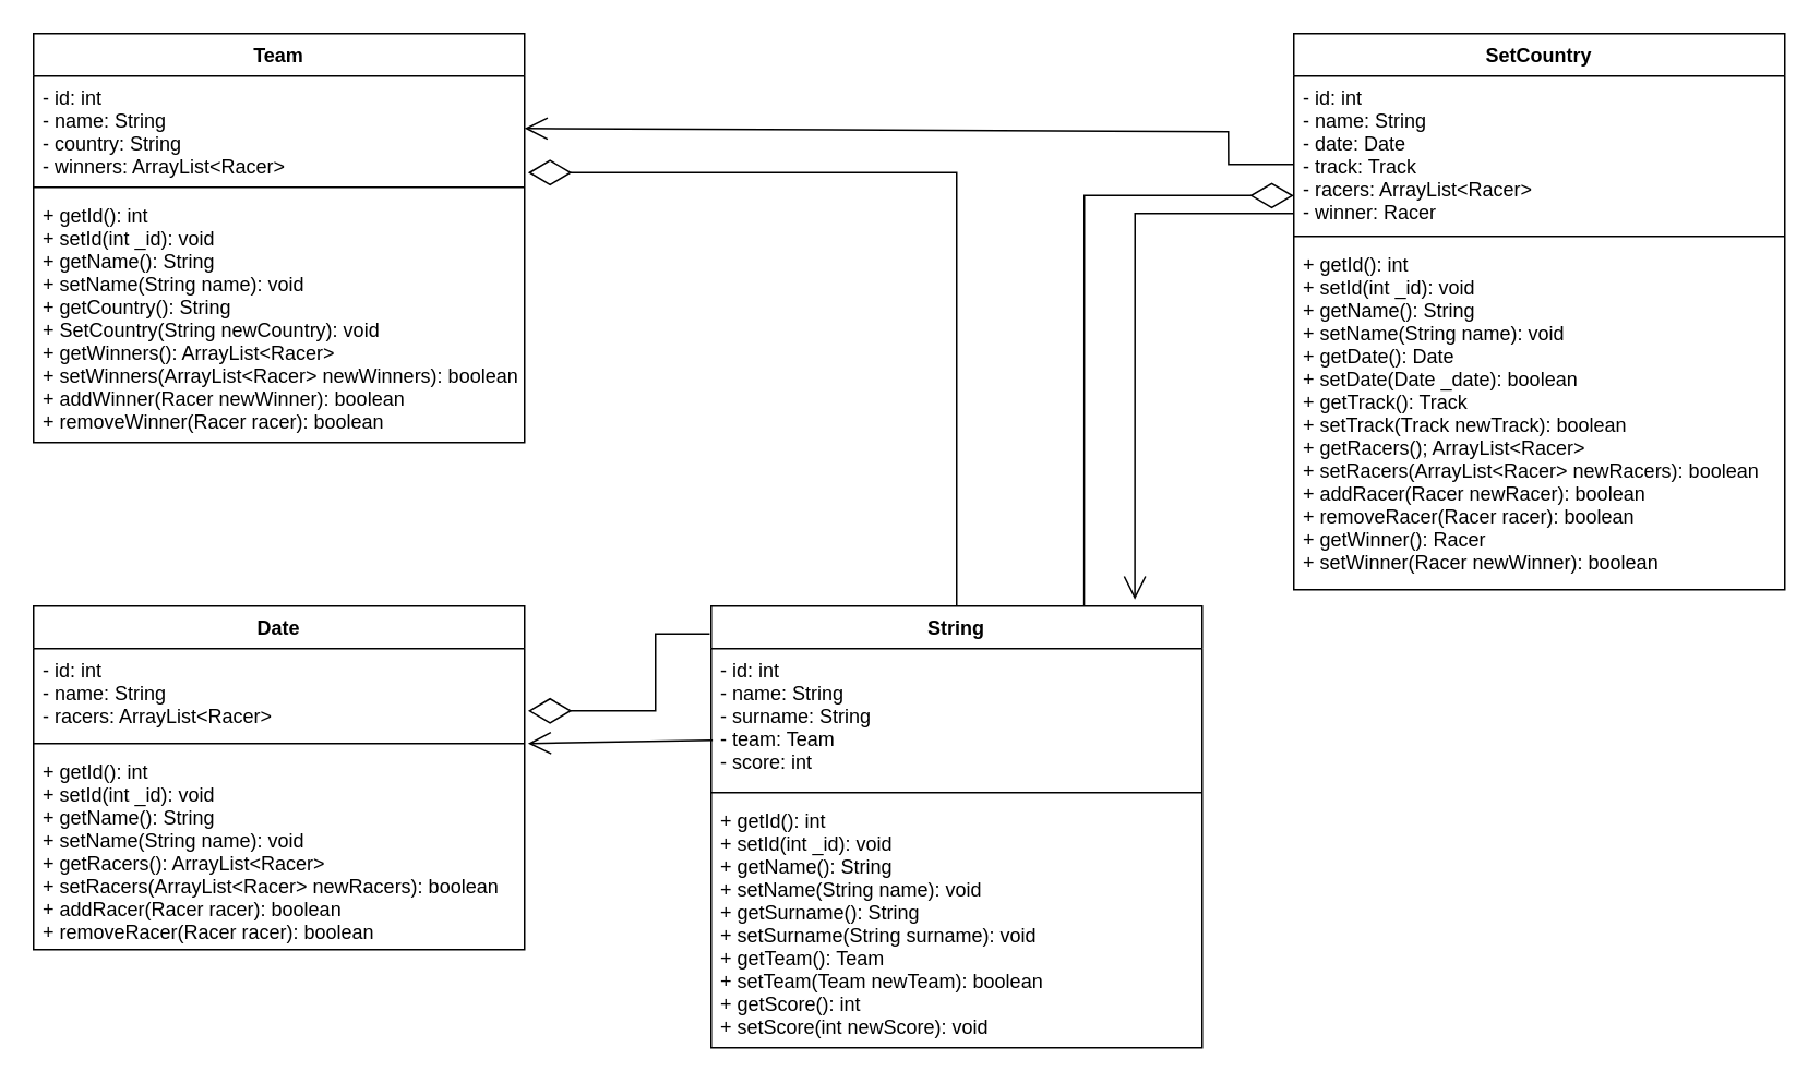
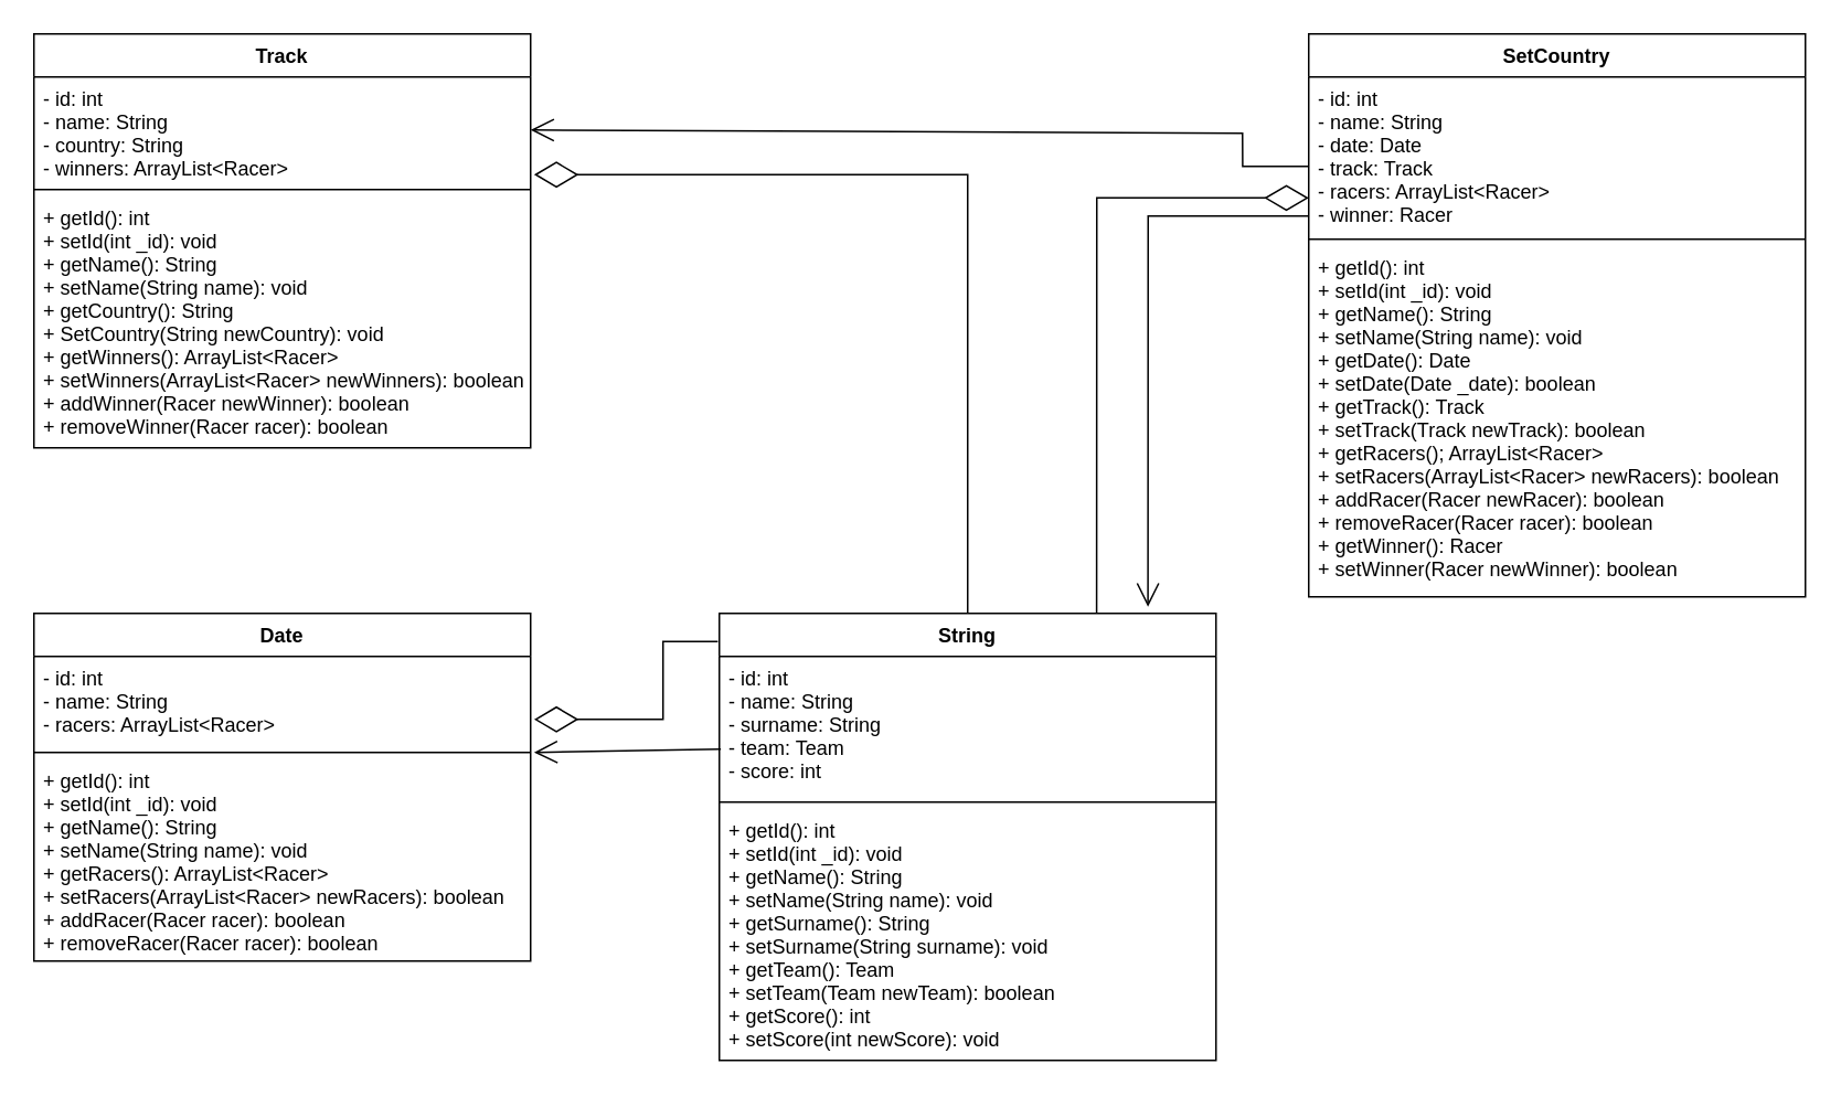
  <mxCell id="0" />
  <mxCell id="1" parent="0" />
  <mxCell id="2" value="Date" style="swimlane;fontStyle=1;align=center;verticalAlign=top;childLayout=stackLayout;horizontal=1;startSize=26;horizontalStack=0;resizeParent=1;resizeParentMax=0;resizeLast=0;collapsible=1;marginBottom=0;" parent="1" vertex="1"><mxGeometry y="370" width="300" height="210" as="geometry" x="20"><mxRectangle x="140" y="130" width="100" height="26" as="alternateBounds" /></mxGeometry></mxCell>
  <mxCell id="3" value="- id: int&#10;- name: String&#10;- racers: ArrayList&lt;Racer&gt;" style="text;strokeColor=none;fillColor=none;align=left;verticalAlign=top;spacingLeft=4;spacingRight=4;overflow=hidden;rotatable=0;points=[[0,0.5],[1,0.5]];portConstraint=eastwest;" parent="2" vertex="1"><mxGeometry y="26" width="300" height="54" as="geometry" /></mxCell>
  <mxCell id="4" value="" style="line;strokeWidth=1;fillColor=none;align=left;verticalAlign=middle;spacingTop=-1;spacingLeft=3;spacingRight=3;rotatable=0;labelPosition=right;points=[];portConstraint=eastwest;" parent="2" vertex="1"><mxGeometry y="80" width="300" height="8" as="geometry" /></mxCell>
  <mxCell id="5" value="+ getId(): int&#10;+ setId(int _id): void&#10;+ getName(): String&#10;+ setName(String name): void&#10;+ getRacers(): ArrayList&lt;Racer&gt;&#10;+ setRacers(ArrayList&lt;Racer&gt; newRacers): boolean&#10;+ addRacer(Racer racer): boolean&#10;+ removeRacer(Racer racer): boolean" style="text;strokeColor=none;fillColor=none;align=left;verticalAlign=top;spacingLeft=4;spacingRight=4;overflow=hidden;rotatable=0;points=[[0,0.5],[1,0.5]];portConstraint=eastwest;" parent="2" vertex="1"><mxGeometry y="88" width="300" height="122" as="geometry" /></mxCell>
  <mxCell id="6" value="String" style="swimlane;fontStyle=1;align=center;verticalAlign=top;childLayout=stackLayout;horizontal=1;startSize=26;horizontalStack=0;resizeParent=1;resizeParentMax=0;resizeLast=0;collapsible=1;marginBottom=0;" parent="1" vertex="1"><mxGeometry x="434" y="370" width="300" height="270" as="geometry"><mxRectangle x="140" y="130" width="100" height="26" as="alternateBounds" /></mxGeometry></mxCell>
  <mxCell id="7" value="- id: int&#10;- name: String&#10;- surname: String&#10;- team: Team&#10;- score: int" style="text;strokeColor=none;fillColor=none;align=left;verticalAlign=top;spacingLeft=4;spacingRight=4;overflow=hidden;rotatable=0;points=[[0,0.5],[1,0.5]];portConstraint=eastwest;" parent="6" vertex="1"><mxGeometry y="26" width="300" height="84" as="geometry" /></mxCell>
  <mxCell id="8" value="" style="line;strokeWidth=1;fillColor=none;align=left;verticalAlign=middle;spacingTop=-1;spacingLeft=3;spacingRight=3;rotatable=0;labelPosition=right;points=[];portConstraint=eastwest;" parent="6" vertex="1"><mxGeometry y="110" width="300" height="8" as="geometry" /></mxCell>
  <mxCell id="9" value="+ getId(): int&#10;+ setId(int _id): void&#10;+ getName(): String&#10;+ setName(String name): void&#10;+ getSurname(): String&#10;+ setSurname(String surname): void&#10;+ getTeam(): Team&#10;+ setTeam(Team newTeam): boolean&#10;+ getScore(): int&#10;+ setScore(int newScore): void" style="text;strokeColor=none;fillColor=none;align=left;verticalAlign=top;spacingLeft=4;spacingRight=4;overflow=hidden;rotatable=0;points=[[0,0.5],[1,0.5]];portConstraint=eastwest;" parent="6" vertex="1"><mxGeometry y="118" width="300" height="152" as="geometry" /></mxCell>
- <mxCell id="10" value="Team" style="swimlane;fontStyle=1;align=center;verticalAlign=top;childLayout=stackLayout;horizontal=1;startSize=26;horizontalStack=0;resizeParent=1;resizeParentMax=0;resizeLast=0;collapsible=1;marginBottom=0;" parent="1" vertex="1"><mxGeometry y="20" width="300" height="250" as="geometry" x="20"><mxRectangle x="140" y="130" width="100" height="26" as="alternateBounds" /></mxGeometry></mxCell>
+ <mxCell id="10" value="Track" style="swimlane;fontStyle=1;align=center;verticalAlign=top;childLayout=stackLayout;horizontal=1;startSize=26;horizontalStack=0;resizeParent=1;resizeParentMax=0;resizeLast=0;collapsible=1;marginBottom=0;" parent="1" vertex="1"><mxGeometry y="20" width="300" height="250" as="geometry" x="20"><mxRectangle x="140" y="130" width="100" height="26" as="alternateBounds" /></mxGeometry></mxCell>
  <mxCell id="11" value="- id: int&#10;- name: String&#10;- country: String&#10;- winners: ArrayList&lt;Racer&gt;" style="text;strokeColor=none;fillColor=none;align=left;verticalAlign=top;spacingLeft=4;spacingRight=4;overflow=hidden;rotatable=0;points=[[0,0.5],[1,0.5]];portConstraint=eastwest;" parent="10" vertex="1"><mxGeometry y="26" width="300" height="64" as="geometry" /></mxCell>
  <mxCell id="12" value="" style="line;strokeWidth=1;fillColor=none;align=left;verticalAlign=middle;spacingTop=-1;spacingLeft=3;spacingRight=3;rotatable=0;labelPosition=right;points=[];portConstraint=eastwest;" parent="10" vertex="1"><mxGeometry y="90" width="300" height="8" as="geometry" /></mxCell>
  <mxCell id="13" value="+ getId(): int&#10;+ setId(int _id): void&#10;+ getName(): String&#10;+ setName(String name): void&#10;+ getCountry(): String&#10;+ SetCountry(String newCountry): void&#10;+ getWinners(): ArrayList&lt;Racer&gt;&#10;+ setWinners(ArrayList&lt;Racer&gt; newWinners): boolean&#10;+ addWinner(Racer newWinner): boolean&#10;+ removeWinner(Racer racer): boolean" style="text;strokeColor=none;fillColor=none;align=left;verticalAlign=top;spacingLeft=4;spacingRight=4;overflow=hidden;rotatable=0;points=[[0,0.5],[1,0.5]];portConstraint=eastwest;" parent="10" vertex="1"><mxGeometry y="98" width="300" height="152" as="geometry" /></mxCell>
  <mxCell id="14" value="SetCountry" style="swimlane;fontStyle=1;align=center;verticalAlign=top;childLayout=stackLayout;horizontal=1;startSize=26;horizontalStack=0;resizeParent=1;resizeParentMax=0;resizeLast=0;collapsible=1;marginBottom=0;" parent="1" vertex="1"><mxGeometry x="790" y="20" width="300" height="340" as="geometry"><mxRectangle x="140" y="130" width="100" height="26" as="alternateBounds" /></mxGeometry></mxCell>
  <mxCell id="15" value="- id: int&#10;- name: String&#10;- date: Date&#10;- track: Track&#10;- racers: ArrayList&lt;Racer&gt;&#10;- winner: Racer" style="text;strokeColor=none;fillColor=none;align=left;verticalAlign=top;spacingLeft=4;spacingRight=4;overflow=hidden;rotatable=0;points=[[0,0.5],[1,0.5]];portConstraint=eastwest;" parent="14" vertex="1"><mxGeometry y="26" width="300" height="94" as="geometry" /></mxCell>
  <mxCell id="16" value="" style="line;strokeWidth=1;fillColor=none;align=left;verticalAlign=middle;spacingTop=-1;spacingLeft=3;spacingRight=3;rotatable=0;labelPosition=right;points=[];portConstraint=eastwest;" parent="14" vertex="1"><mxGeometry y="120" width="300" height="8" as="geometry" /></mxCell>
  <mxCell id="17" value="+ getId(): int&#10;+ setId(int _id): void&#10;+ getName(): String&#10;+ setName(String name): void&#10;+ getDate(): Date&#10;+ setDate(Date _date): boolean&#10;+ getTrack(): Track&#10;+ setTrack(Track newTrack): boolean&#10;+ getRacers(); ArrayList&lt;Racer&gt;&#10;+ setRacers(ArrayList&lt;Racer&gt; newRacers): boolean&#10;+ addRacer(Racer newRacer): boolean&#10;+ removeRacer(Racer racer): boolean&#10;+ getWinner(): Racer&#10;+ setWinner(Racer newWinner): boolean" style="text;strokeColor=none;fillColor=none;align=left;verticalAlign=top;spacingLeft=4;spacingRight=4;overflow=hidden;rotatable=0;points=[[0,0.5],[1,0.5]];portConstraint=eastwest;" parent="14" vertex="1"><mxGeometry y="128" width="300" height="212" as="geometry" /></mxCell>
  <mxCell id="18" value="" style="endArrow=open;endFill=1;endSize=12;html=1;exitX=0.003;exitY=0.667;exitDx=0;exitDy=0;exitPerimeter=0;entryX=1.007;entryY=1.074;entryDx=0;entryDy=0;entryPerimeter=0;" parent="1" source="7" target="3" edge="1"><mxGeometry width="160" relative="1" as="geometry"><mxPoint x="403.5" y="470" as="sourcePoint" /><mxPoint x="360" y="410" as="targetPoint" /></mxGeometry></mxCell>
  <mxCell id="19" value="" style="endArrow=diamondThin;endFill=0;endSize=24;html=1;entryX=1.007;entryY=0.704;entryDx=0;entryDy=0;exitX=-0.003;exitY=0.063;exitDx=0;exitDy=0;exitPerimeter=0;rounded=0;entryPerimeter=0;" parent="1" source="6" target="3" edge="1"><mxGeometry width="160" relative="1" as="geometry"><mxPoint x="390" y="350" as="sourcePoint" /><mxPoint x="550" y="350" as="targetPoint" /><Array as="points"><mxPoint x="400" y="387" /><mxPoint x="400" y="434" /></Array></mxGeometry></mxCell>
  <mxCell id="20" value="" style="endArrow=diamondThin;endFill=0;endSize=24;html=1;entryX=1.007;entryY=0.922;entryDx=0;entryDy=0;exitX=0.5;exitY=0;exitDx=0;exitDy=0;rounded=0;entryPerimeter=0;" parent="1" source="6" target="11" edge="1"><mxGeometry width="160" relative="1" as="geometry"><mxPoint x="637" y="260.01" as="sourcePoint" /><mxPoint x="470" y="307.016" as="targetPoint" /><Array as="points"><mxPoint x="584" y="105" /><mxPoint x="548" y="105" /></Array></mxGeometry></mxCell>
  <mxCell id="21" value="" style="endArrow=diamondThin;endFill=0;endSize=24;html=1;entryX=0;entryY=0.777;entryDx=0;entryDy=0;exitX=0.5;exitY=0;exitDx=0;exitDy=0;rounded=0;entryPerimeter=0;" parent="1" target="15" edge="1"><mxGeometry width="160" relative="1" as="geometry"><mxPoint x="661.9" y="370" as="sourcePoint" /><mxPoint x="484" y="105.008" as="targetPoint" /><Array as="points"><mxPoint x="662" y="119" /></Array></mxGeometry></mxCell>
  <mxCell id="22" value="" style="endArrow=open;endFill=1;endSize=12;html=1;entryX=0.863;entryY=-0.015;entryDx=0;entryDy=0;entryPerimeter=0;rounded=0;" parent="1" target="6" edge="1"><mxGeometry width="160" relative="1" as="geometry"><mxPoint x="790" y="130" as="sourcePoint" /><mxPoint x="665.2" y="131.966" as="targetPoint" /><Array as="points"><mxPoint x="693" y="130" /></Array></mxGeometry></mxCell>
  <mxCell id="23" value="" style="endArrow=open;endFill=1;endSize=12;html=1;entryX=1;entryY=0.5;entryDx=0;entryDy=0;rounded=0;" parent="1" target="11" edge="1"><mxGeometry width="160" relative="1" as="geometry"><mxPoint x="790" y="100" as="sourcePoint" /><mxPoint x="750" y="335.95" as="targetPoint" /><Array as="points"><mxPoint x="750.1" y="100" /><mxPoint x="750" y="80" /></Array></mxGeometry></mxCell>
